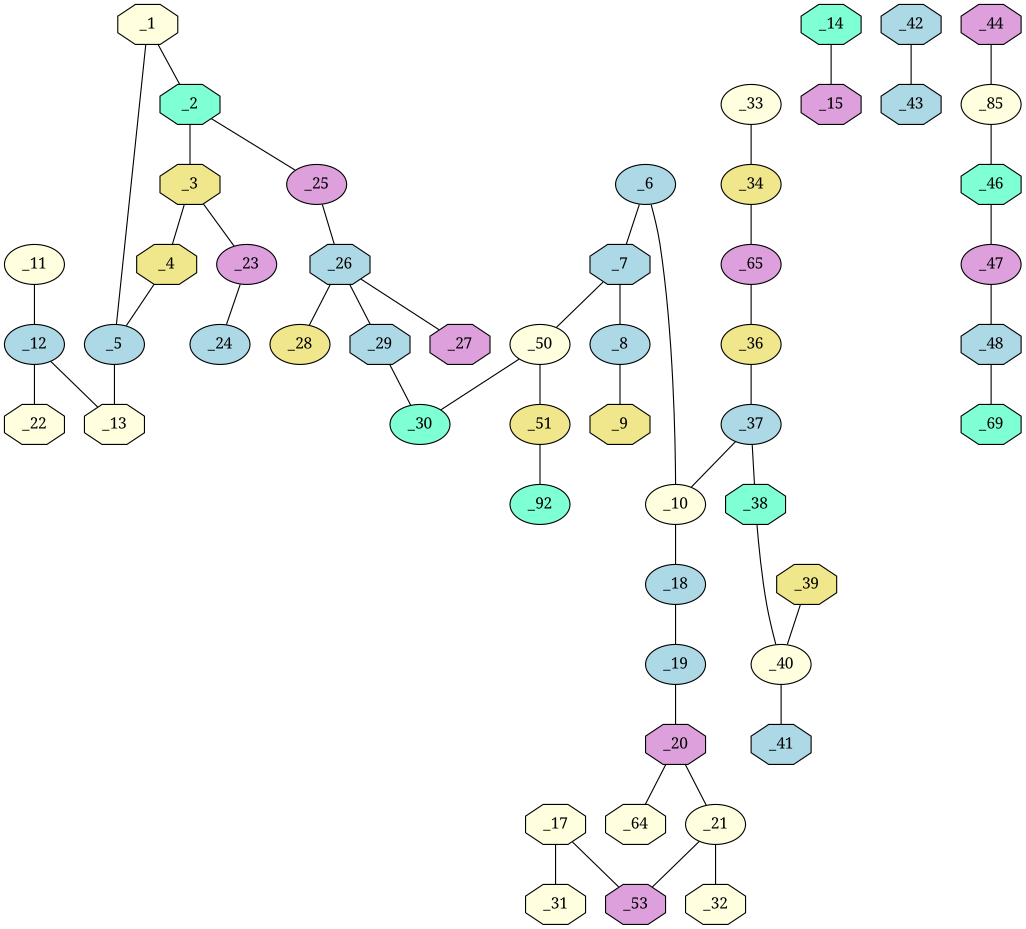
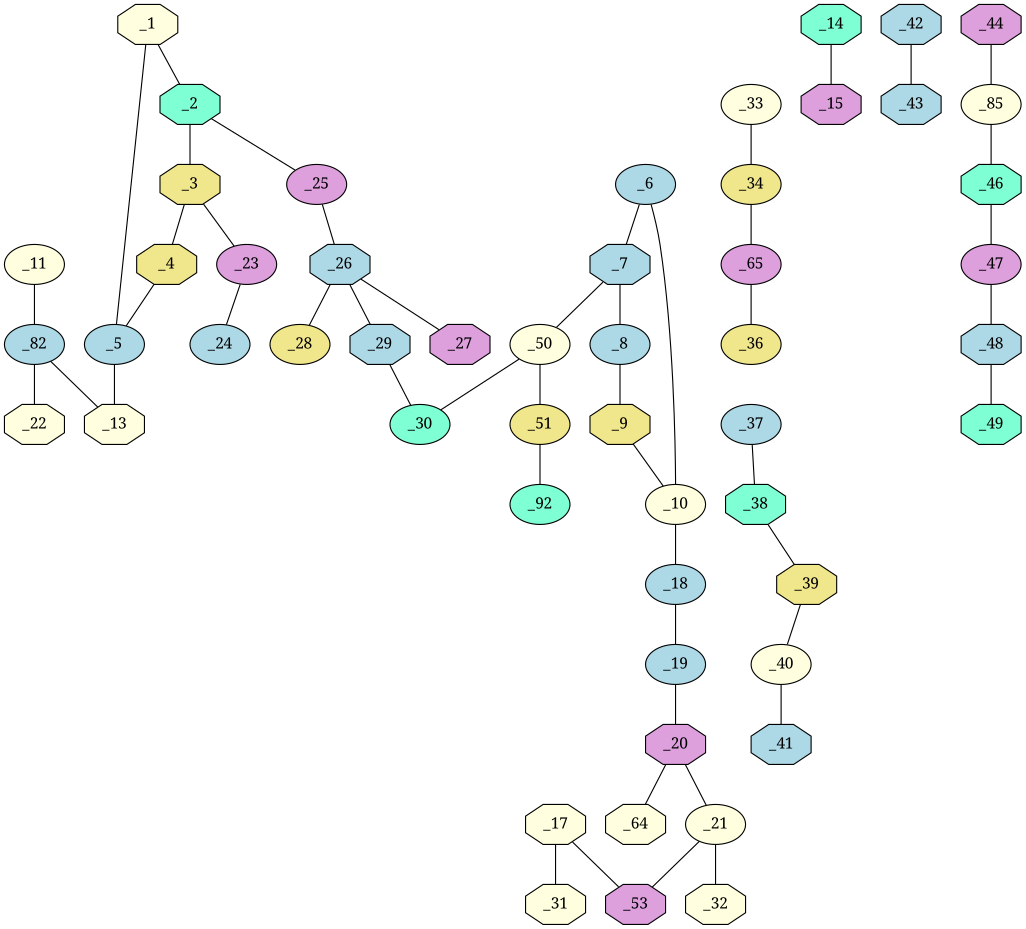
  graph {
    fontname="Noto Serif"
    node [charge=0 chem=1 fillcolor=lightblue fontname="Noto Serif" shape=octagon style=filled symbol="C  " x=24.2567 y=1.1697]
    edge [fontname="Noto Serif" valence=1]
    _1 [fillcolor=lightyellow x=19.5044 y=1.8172]
    _2 [fillcolor=aquamarine x=20.0044 y=2.6832]
    _5 [shape=ellipse x=18.5262 y=2.0251]
    _3 [fillcolor=khaki x=19.3352 y=3.4264]
    _25 [chem=2 fillcolor=plum shape=ellipse symbol="O  " x=20.9989 y=2.7877]
    _13 [chem=4 fillcolor=lightyellow symbol="N  " x=17.7831 y=1.356]
    _4 [chem=2 fillcolor=khaki symbol="O  " x=18.4217 y=3.0196]
    _23 [fillcolor=plum shape=ellipse x=19.5431 y=4.4045]
    _26 [chem=6 symbol="P  " x=21.5867 y=1.9787]
    _24 [chem=2 shape=ellipse symbol="O  " x=18.8 y=5.0736]
    _27 [chem=2 fillcolor=plum symbol="O  " x=22.3957 y=2.5665]
    _28 [chem=2 fillcolor=khaki shape=ellipse symbol="O  " x=20.7776 y=1.3909]
    _29 [chem=2 symbol="O  " x=22.1744]
    _14 [fillcolor=aquamarine x=17.991 y=0.3778]
    _15 [fillcolor=plum x=17.2478 y=-0.2913]
    _6 [shape=ellipse x=25.0658 y=-0.4859]
    _7 [x=24.7568 y=0.4652]
    _10 [fillcolor=lightyellow shape=ellipse y=-1.0736]
    _8 [shape=ellipse x=23.7568 y=0.4652]
    _50 [chem=4 fillcolor=lightyellow shape=ellipse symbol="N  " x=25.3445 y=1.2742]
    _18 [chem=4 shape=ellipse symbol="N  " y=-2.0736]
    _9 [chem=2 fillcolor=khaki symbol="O  " x=23.4477 y=-0.4859]
    _30 [fillcolor=aquamarine shape=ellipse x=23.169 y=1.2742]
    _51 [charge=1 chem=4 fillcolor=khaki shape=ellipse symbol="N  " x=26.3391]
    _19 [shape=ellipse x=25.1228 y=-2.5736]
    n26 [charge=-1 chem=4 fillcolor=aquamarine label=_92 shape=ellipse symbol="N  " x=27.3336 y=1.0651]
    _20 [fillcolor=plum x=25.1228 y=-3.5736]
    _11 [chem=4 fillcolor=lightyellow shape=ellipse symbol="N  " x=16.0889 y=0.9959]
-   _12 [shape=ellipse x=16.832 y=1.665]
+   _12 [shape=ellipse x=16.832 y=1.665 label=_82]
    _22 [chem=2 fillcolor=lightyellow symbol="O  " x=16.6241 y=2.6431]
    _33 [chem=4 fillcolor=lightyellow shape=ellipse symbol="N  " x=15.5536 y=-0.6514]
    _34 [fillcolor=khaki shape=ellipse x=14.6026 y=-0.3424]
    n33 [fillcolor=plum label=_65 shape=ellipse x=13.8594 y=-1.0115]
    _17 [fillcolor=lightyellow x=23.3907 y=-2.5736]
    _31 [chem=2 fillcolor=lightyellow symbol="O  " x=22.5247 y=-2.0736]
    _53 [chem=4 fillcolor=plum symbol="N  " x=23.3907 y=-3.5736]
    _21 [fillcolor=lightyellow shape=ellipse y=-4.0736]
    n38 [fillcolor=lightyellow label=_64 x=25.9888 y=-4.0736]
    _32 [chem=2 fillcolor=lightyellow symbol="O  " y=-5.0736]
    _36 [fillcolor=khaki shape=ellipse x=12.9084 y=-0.7025]
    _37 [shape=ellipse x=12.1652 y=-1.3716]
    _38 [fillcolor=aquamarine x=11.2142 y=-1.0626]
    _39 [fillcolor=khaki x=10.471 y=-1.7317]
    _40 [fillcolor=lightyellow shape=ellipse x=9.52 y=-1.4227]
    _41 [x=8.7768 y=-2.0918]
    _42 [x=7.8258 y=-1.7828]
    _43 [x=7.0826 y=-2.4519]
    _44 [fillcolor=plum x=6.1316 y=-2.1429]
    n49 [fillcolor=lightyellow label=_85 shape=ellipse x=5.3884 y=-2.812]
    _46 [fillcolor=aquamarine x=4.4373 y=-2.503]
    _47 [fillcolor=plum shape=ellipse x=3.6942 y=-3.1722]
    _48 [x=2.7431 y=-2.8631]
-   _49 [fillcolor=aquamarine x=2 y=-3.5323 label=_69]
+   _49 [fillcolor=aquamarine x=2 y=-3.5323]
    _1 -- _2
    _1 -- _5
    _2 -- _3
    _2 -- _25
    _5 -- _13
    _3 -- _4
    _3 -- _23
    _25 -- _26
    _4 -- _5
    _23 -- _24
    _26 -- _27 [valence=2]
    _26 -- _28
    _26 -- _29
    _29 -- _30
    _14 -- _15 [valence=2]
    _6 -- _7
    _6 -- _10
    _7 -- _8
    _7 -- _50
    _10 -- _18
    _8 -- _9
    _50 -- _30
    _50 -- _51 [valence=2]
    _18 -- _19
-   _37 -- _10
+   _9 -- _10
    _51 -- n26 [valence=2]
    _19 -- _20 [valence=2]
    _20 -- _21
    _20 -- n38
    _11 -- _12
    _12 -- _13
    _12 -- _22 [valence=2]
    _33 -- _34
    _34 -- n33
    n33 -- _36
    _17 -- _31 [valence=2]
    _17 -- _53
    _21 -- _53
    _21 -- _32 [valence=2]
-   _36 -- _37
    _37 -- _38
-   _38 -- _40
+   _38 -- _39
    _39 -- _40
    _40 -- _41
    _42 -- _43
    _44 -- n49
    n49 -- _46
    _46 -- _47
    _47 -- _48
    _48 -- _49
  }
